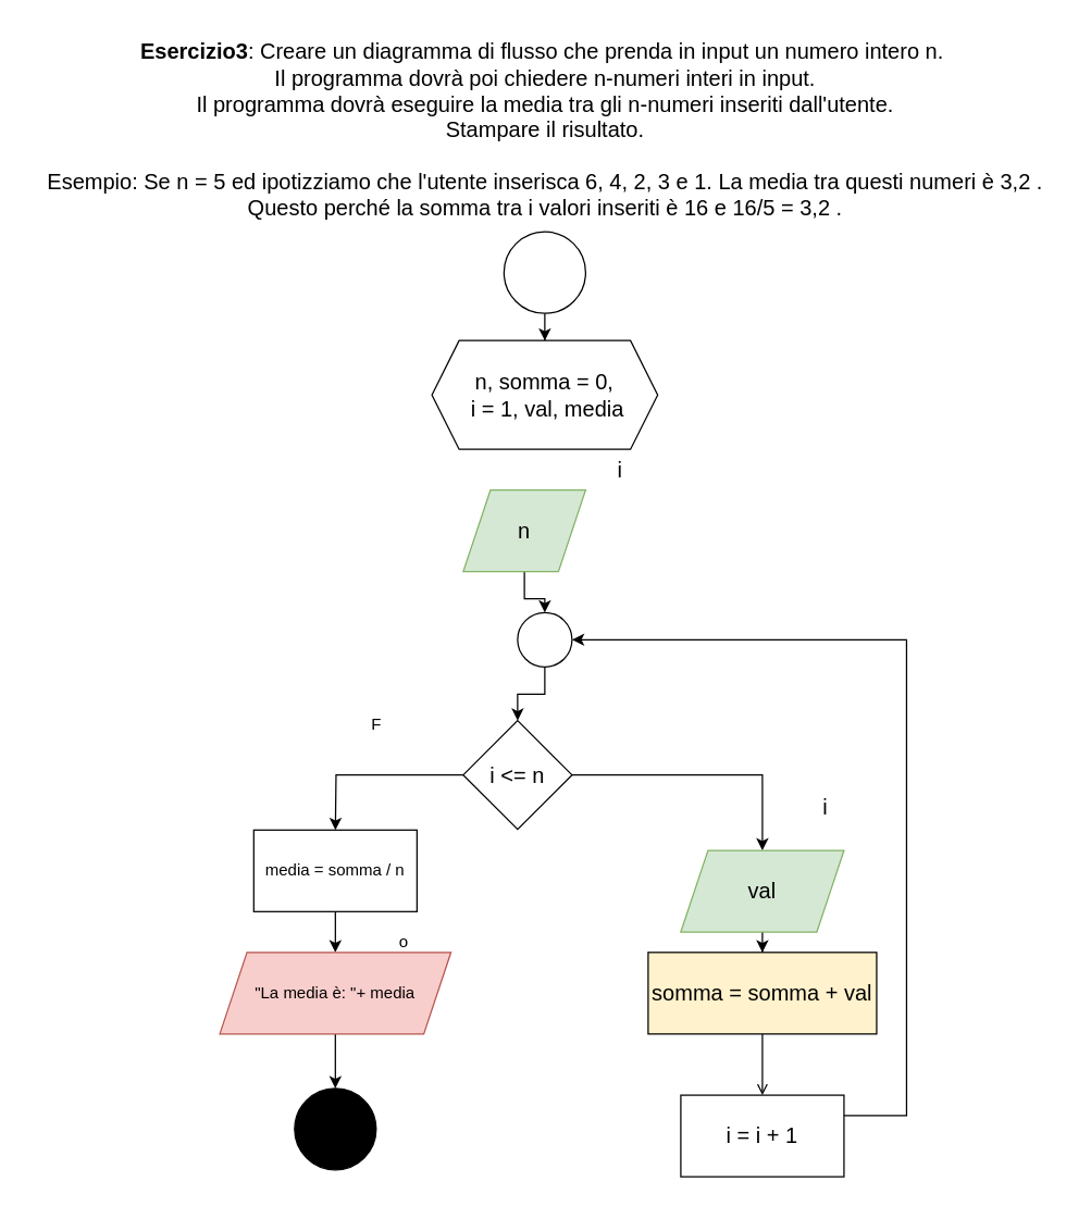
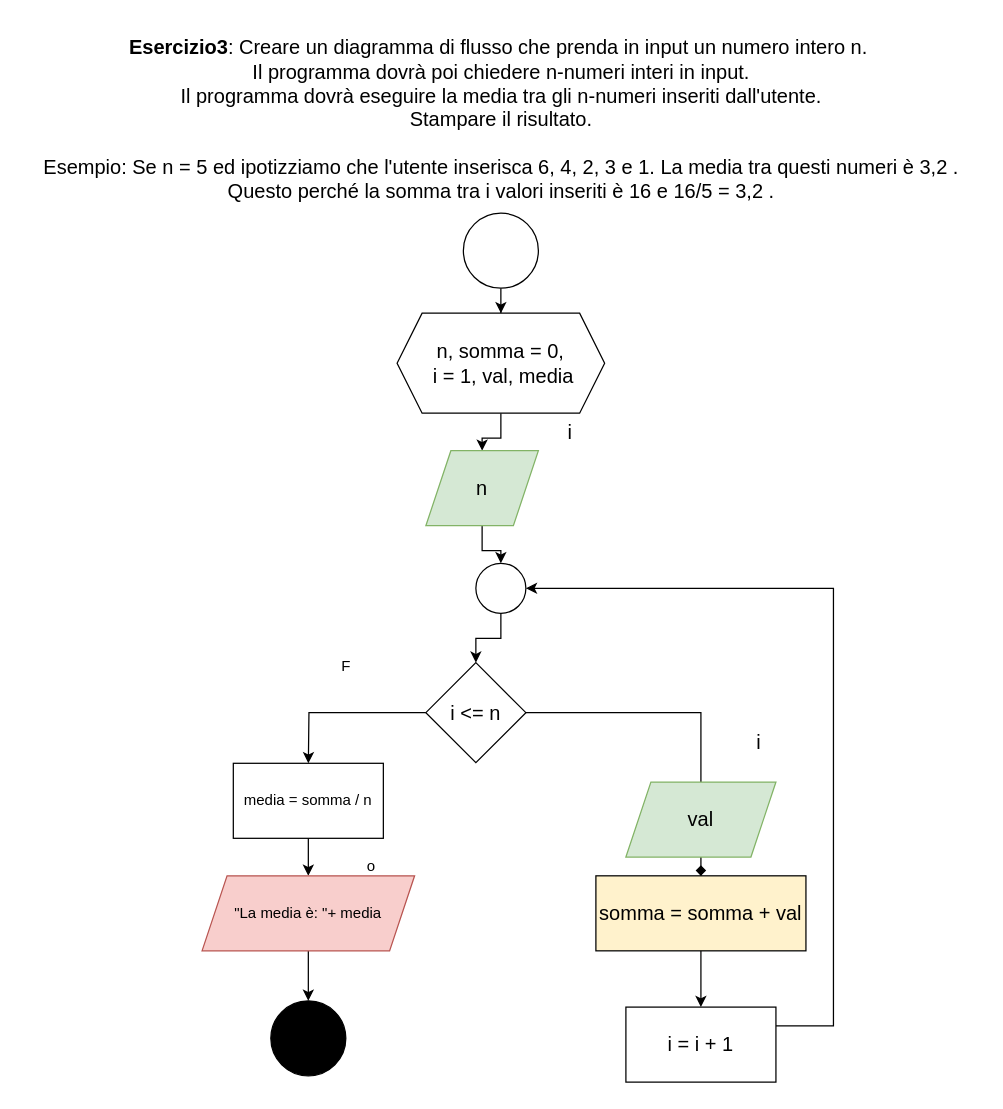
  <mxCell id="0" />
  <mxCell id="1" parent="0" />
  <mxCell id="2" value="&lt;div&gt;&lt;b&gt;Esercizio3&lt;/b&gt;: Creare un diagramma di flusso che prenda in input un numero intero n.&amp;nbsp;&lt;br&gt;&lt;/div&gt;&lt;div&gt;Il programma dovrà poi chiedere n-numeri interi in input.&lt;/div&gt;&lt;div&gt;Il programma dovrà eseguire la media tra gli n-numeri inseriti dall'utente.&lt;/div&gt;&lt;div&gt;Stampare il risultato.&lt;/div&gt;&lt;div&gt;&lt;br&gt;&lt;/div&gt;&lt;div&gt;Esempio: Se n = 5 ed ipotizziamo che l'utente inserisca 6, 4, 2, 3 e 1. La media tra questi numeri è 3,2 .&lt;/div&gt;&lt;div&gt;Questo perché la somma tra i valori inseriti è 16 e 16/5 = 3,2 .&lt;/div&gt;" style="text;html=1;align=center;verticalAlign=middle;resizable=0;points=[];autosize=1;strokeColor=none;fillColor=none;fontSize=16;" vertex="1" parent="1"><mxGeometry x="20" y="20" width="760" height="150" as="geometry" /></mxCell>
  <mxCell id="3" value="" style="edgeStyle=orthogonalEdgeStyle;rounded=0;orthogonalLoop=1;jettySize=auto;html=1;fontSize=16;" edge="1" parent="1" source="4" target="6"><mxGeometry relative="1" as="geometry" /></mxCell>
  <mxCell id="4" value="" style="ellipse;whiteSpace=wrap;html=1;aspect=fixed;" vertex="1" parent="1"><mxGeometry x="370" y="170" width="60" height="60" as="geometry" /></mxCell>
+ <mxCell id="5" value="" style="edgeStyle=orthogonalEdgeStyle;rounded=0;orthogonalLoop=1;jettySize=auto;html=1;fontSize=16;" edge="1" parent="1" source="6" target="8"><mxGeometry relative="1" as="geometry" /></mxCell>
  <mxCell id="6" value="n, somma = 0,&lt;div&gt;&amp;nbsp;i = 1, val, media&lt;/div&gt;" style="shape=hexagon;perimeter=hexagonPerimeter2;whiteSpace=wrap;html=1;fixedSize=1;fontSize=16;" vertex="1" parent="1"><mxGeometry x="317" y="250" width="166" height="80" as="geometry" /></mxCell>
  <mxCell id="7" value="" style="edgeStyle=orthogonalEdgeStyle;rounded=0;orthogonalLoop=1;jettySize=auto;html=1;fontSize=16;" edge="1" parent="1" source="8" target="10"><mxGeometry relative="1" as="geometry" /></mxCell>
  <mxCell id="8" value="n" style="shape=parallelogram;perimeter=parallelogramPerimeter;whiteSpace=wrap;html=1;fixedSize=1;fillColor=#d5e8d4;strokeColor=#82b366;fontSize=16;" vertex="1" parent="1"><mxGeometry x="340" y="360" width="90" height="60" as="geometry" /></mxCell>
  <mxCell id="9" value="" style="edgeStyle=orthogonalEdgeStyle;rounded=0;orthogonalLoop=1;jettySize=auto;html=1;fontSize=16;" edge="1" parent="1" source="10" target="13"><mxGeometry relative="1" as="geometry" /></mxCell>
  <mxCell id="10" value="" style="ellipse;whiteSpace=wrap;html=1;fontSize=16;" vertex="1" parent="1"><mxGeometry x="380" y="450" width="40" height="40" as="geometry" /></mxCell>
- <mxCell id="11" value="" style="edgeStyle=orthogonalEdgeStyle;rounded=0;orthogonalLoop=1;jettySize=auto;html=1;fontSize=16;" edge="1" parent="1" source="13" target="15"><mxGeometry relative="1" as="geometry" /></mxCell>
+ <mxCell id="11" value="" style="edgeStyle=orthogonalEdgeStyle;rounded=0;orthogonalLoop=1;jettySize=auto;html=1;fontSize=16;endArrow=none;" edge="1" parent="1" source="13" target="15"><mxGeometry relative="1" as="geometry" /></mxCell>
  <mxCell id="12" value="" style="edgeStyle=orthogonalEdgeStyle;rounded=0;orthogonalLoop=1;jettySize=auto;html=1;fontSize=16;" edge="1" parent="1" source="13"><mxGeometry relative="1" as="geometry"><mxPoint x="246.029" y="610" as="targetPoint" /></mxGeometry></mxCell>
  <mxCell id="13" value="i &amp;lt;= n" style="rhombus;whiteSpace=wrap;html=1;fontSize=16;" vertex="1" parent="1"><mxGeometry x="340" y="529.5" width="80" height="80" as="geometry" /></mxCell>
- <mxCell id="14" value="" style="edgeStyle=orthogonalEdgeStyle;rounded=0;orthogonalLoop=1;jettySize=auto;html=1;fontSize=16;" edge="1" parent="1" source="15" target="17"><mxGeometry relative="1" as="geometry" /></mxCell>
+ <mxCell id="14" value="" style="edgeStyle=orthogonalEdgeStyle;rounded=0;orthogonalLoop=1;jettySize=auto;html=1;fontSize=16;endArrow=diamond;" edge="1" parent="1" source="15" target="17"><mxGeometry relative="1" as="geometry" /></mxCell>
  <mxCell id="15" value="val" style="shape=parallelogram;perimeter=parallelogramPerimeter;whiteSpace=wrap;html=1;fixedSize=1;fillColor=#d5e8d4;strokeColor=#82b366;fontSize=16;" vertex="1" parent="1"><mxGeometry x="500" y="625" width="120" height="60" as="geometry" /></mxCell>
- <mxCell id="16" value="" style="edgeStyle=orthogonalEdgeStyle;rounded=0;orthogonalLoop=1;jettySize=auto;html=1;fontSize=16;endArrow=open;" edge="1" parent="1" source="17" target="19"><mxGeometry relative="1" as="geometry" /></mxCell>
+ <mxCell id="16" value="" style="edgeStyle=orthogonalEdgeStyle;rounded=0;orthogonalLoop=1;jettySize=auto;html=1;fontSize=16;" edge="1" parent="1" source="17" target="19"><mxGeometry relative="1" as="geometry" /></mxCell>
  <mxCell id="17" value="somma = somma + val" style="whiteSpace=wrap;html=1;fontSize=16;fillColor=#fff2cc;" vertex="1" parent="1"><mxGeometry x="476" y="700" width="168" height="60" as="geometry" /></mxCell>
  <mxCell id="18" style="edgeStyle=orthogonalEdgeStyle;rounded=0;orthogonalLoop=1;jettySize=auto;html=1;entryX=1;entryY=0.5;entryDx=0;entryDy=0;fontSize=16;" edge="1" parent="1" source="19" target="10"><mxGeometry relative="1" as="geometry"><Array as="points"><mxPoint x="666" y="820" /><mxPoint x="666" y="470" /></Array></mxGeometry></mxCell>
  <mxCell id="19" value="i = i + 1" style="whiteSpace=wrap;html=1;fontSize=16;" vertex="1" parent="1"><mxGeometry x="500" y="805" width="120" height="60" as="geometry" /></mxCell>
  <mxCell id="20" value="i" style="text;html=1;align=center;verticalAlign=middle;resizable=0;points=[];autosize=1;strokeColor=none;fillColor=none;fontSize=16;" vertex="1" parent="1"><mxGeometry x="440" y="330" width="30" height="30" as="geometry" /></mxCell>
  <mxCell id="21" value="i" style="text;html=1;align=center;verticalAlign=middle;resizable=0;points=[];autosize=1;strokeColor=none;fillColor=none;fontSize=16;" vertex="1" parent="1"><mxGeometry x="591" y="578" width="30" height="30" as="geometry" /></mxCell>
  <mxCell id="22" value="F" style="text;html=1;align=center;verticalAlign=middle;resizable=0;points=[];autosize=1;strokeColor=none;fillColor=none;" vertex="1" parent="1"><mxGeometry x="261" y="518" width="30" height="30" as="geometry" /></mxCell>
  <mxCell id="23" value="" style="edgeStyle=orthogonalEdgeStyle;rounded=0;orthogonalLoop=1;jettySize=auto;html=1;" edge="1" parent="1" source="24" target="26"><mxGeometry relative="1" as="geometry" /></mxCell>
  <mxCell id="24" value="media = somma / n" style="rounded=0;whiteSpace=wrap;html=1;" vertex="1" parent="1"><mxGeometry x="186" y="610" width="120" height="60" as="geometry" /></mxCell>
  <mxCell id="25" value="" style="edgeStyle=orthogonalEdgeStyle;rounded=0;orthogonalLoop=1;jettySize=auto;html=1;" edge="1" parent="1" source="26" target="28"><mxGeometry relative="1" as="geometry" /></mxCell>
  <mxCell id="26" value="&quot;La media è: &quot;+ media" style="shape=parallelogram;perimeter=parallelogramPerimeter;whiteSpace=wrap;html=1;fixedSize=1;rounded=0;fillColor=#f8cecc;strokeColor=#b85450;" vertex="1" parent="1"><mxGeometry x="161" y="700" width="170" height="60" as="geometry" /></mxCell>
  <mxCell id="27" value="o" style="text;html=1;align=center;verticalAlign=middle;resizable=0;points=[];autosize=1;strokeColor=none;fillColor=none;" vertex="1" parent="1"><mxGeometry x="281" y="678" width="30" height="30" as="geometry" /></mxCell>
  <mxCell id="28" value="" style="ellipse;whiteSpace=wrap;html=1;rounded=0;aspect=fixed;fillColor=#000000;" vertex="1" parent="1"><mxGeometry x="216" y="800" width="60" height="60" as="geometry" /></mxCell>
